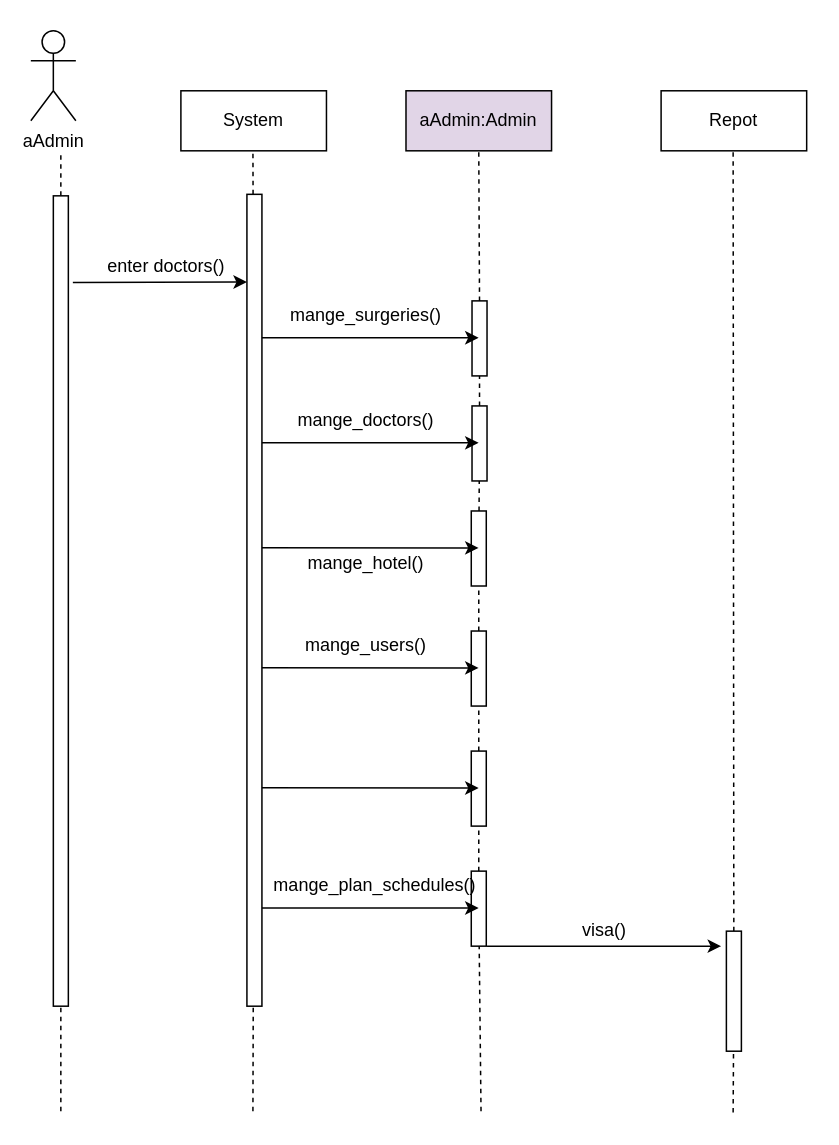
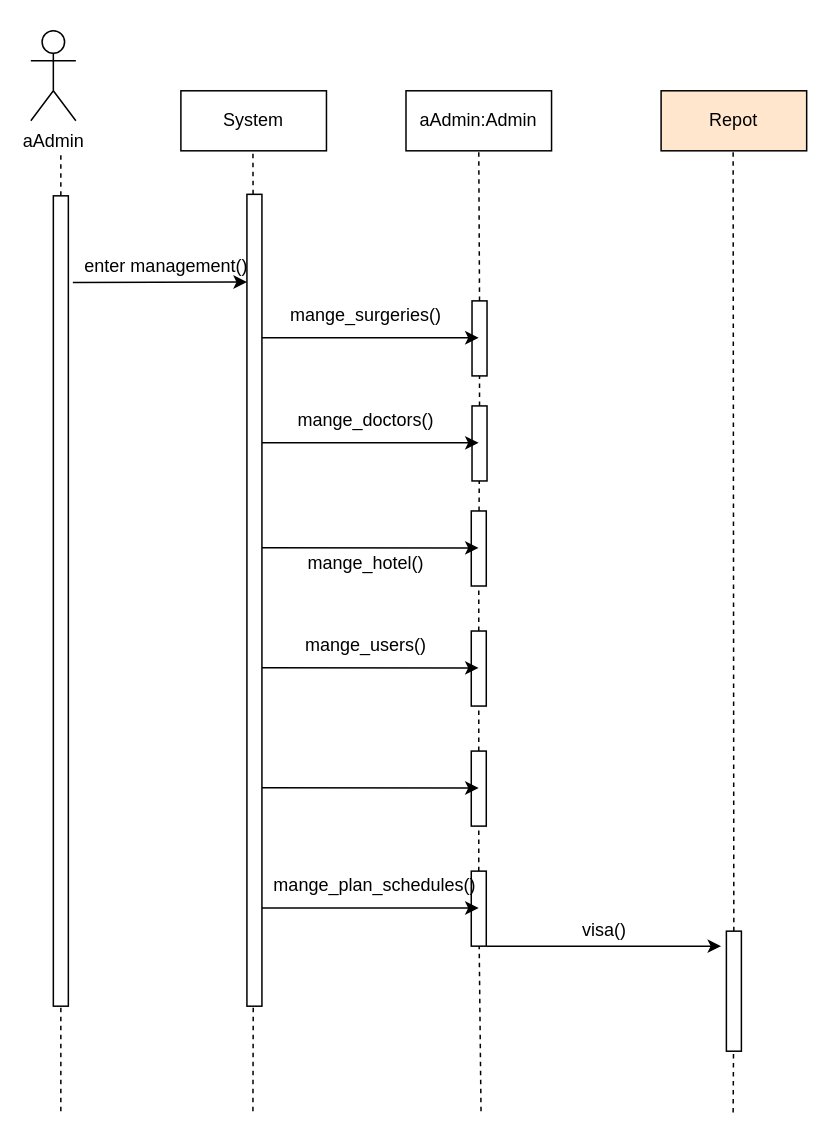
  <mxCell id="0" />
  <mxCell id="1" parent="0" />
  <mxCell id="2" value="aAdmin" style="shape=umlActor;verticalLabelPosition=bottom;labelBackgroundColor=#ffffff;verticalAlign=top;html=1;outlineConnect=0;" vertex="1" parent="1"><mxGeometry x="20" y="20" width="30" height="60" as="geometry" /></mxCell>
  <mxCell id="3" value="" style="endArrow=none;dashed=1;html=1;" edge="1" parent="1" source="4"><mxGeometry width="50" height="50" relative="1" as="geometry"><mxPoint x="40" y="470" as="sourcePoint" /><mxPoint x="40" y="100" as="targetPoint" /></mxGeometry></mxCell>
  <mxCell id="4" value="" style="rounded=0;whiteSpace=wrap;html=1;" vertex="1" parent="1"><mxGeometry x="35" y="130" width="10" height="540" as="geometry" /></mxCell>
  <mxCell id="5" value="" style="endArrow=none;dashed=1;html=1;" edge="1" parent="1" target="4"><mxGeometry width="50" height="50" relative="1" as="geometry"><mxPoint x="40" y="740" as="sourcePoint" /><mxPoint x="40" y="100" as="targetPoint" /></mxGeometry></mxCell>
  <mxCell id="6" value="" style="endArrow=none;dashed=1;html=1;" edge="1" parent="1" source="7"><mxGeometry width="50" height="50" relative="1" as="geometry"><mxPoint x="168" y="468.5" as="sourcePoint" /><mxPoint x="168" y="98.5" as="targetPoint" /></mxGeometry></mxCell>
  <mxCell id="7" value="" style="rounded=0;whiteSpace=wrap;html=1;" vertex="1" parent="1"><mxGeometry x="164" y="129" width="10" height="541" as="geometry" /></mxCell>
  <mxCell id="8" value="" style="endArrow=none;dashed=1;html=1;" edge="1" parent="1" target="7"><mxGeometry width="50" height="50" relative="1" as="geometry"><mxPoint x="168" y="740" as="sourcePoint" /><mxPoint x="168" y="98.5" as="targetPoint" /></mxGeometry></mxCell>
  <mxCell id="9" value="System" style="rounded=0;whiteSpace=wrap;html=1;" vertex="1" parent="1"><mxGeometry x="120" y="60" width="97" height="40" as="geometry" /></mxCell>
  <mxCell id="10" value="" style="endArrow=classic;html=1;exitX=1.3;exitY=0.107;exitDx=0;exitDy=0;exitPerimeter=0;entryX=0;entryY=0.108;entryDx=0;entryDy=0;entryPerimeter=0;" edge="1" parent="1" source="4" target="7"><mxGeometry width="50" height="50" relative="1" as="geometry"><mxPoint x="80" y="240" as="sourcePoint" /><mxPoint x="130" y="190" as="targetPoint" /></mxGeometry></mxCell>
- <mxCell id="11" value="enter doctors()" style="text;html=1;align=center;verticalAlign=middle;resizable=0;points=[];;autosize=1;" vertex="1" parent="1"><mxGeometry x="50" y="167" width="120" height="20" as="geometry" /></mxCell>
- <mxCell id="12" value="aAdmin:Admin" style="rounded=0;whiteSpace=wrap;html=1;fillColor=#e1d5e7;" vertex="1" parent="1"><mxGeometry x="270" y="60" width="97" height="40" as="geometry" /></mxCell>
+ <mxCell id="11" value="enter management()" style="text;html=1;align=center;verticalAlign=middle;resizable=0;points=[];;autosize=1;" vertex="1" parent="1"><mxGeometry x="50" y="167" width="120" height="20" as="geometry" /></mxCell>
+ <mxCell id="12" value="aAdmin:Admin" style="rounded=0;whiteSpace=wrap;html=1;" vertex="1" parent="1"><mxGeometry x="270" y="60" width="97" height="40" as="geometry" /></mxCell>
  <mxCell id="13" value="" style="rounded=0;whiteSpace=wrap;html=1;" vertex="1" parent="1"><mxGeometry x="314" y="200" width="10" height="50" as="geometry" /></mxCell>
  <mxCell id="14" value="" style="endArrow=none;dashed=1;html=1;" edge="1" parent="1" target="13" source="16"><mxGeometry width="50" height="50" relative="1" as="geometry"><mxPoint x="320" y="740" as="sourcePoint" /><mxPoint x="320" y="103.5" as="targetPoint" /></mxGeometry></mxCell>
  <mxCell id="15" value="" style="endArrow=none;dashed=1;html=1;exitX=0.5;exitY=0;exitDx=0;exitDy=0;" edge="1" parent="1" source="13"><mxGeometry width="50" height="50" relative="1" as="geometry"><mxPoint x="318.601" y="130.5" as="sourcePoint" /><mxPoint x="318.5" y="100" as="targetPoint" /></mxGeometry></mxCell>
  <mxCell id="16" value="" style="rounded=0;whiteSpace=wrap;html=1;" vertex="1" parent="1"><mxGeometry x="314" y="270" width="10" height="50" as="geometry" /></mxCell>
  <mxCell id="17" value="" style="endArrow=none;dashed=1;html=1;" edge="1" parent="1" source="18" target="16"><mxGeometry width="50" height="50" relative="1" as="geometry"><mxPoint x="320" y="740" as="sourcePoint" /><mxPoint x="319.049" y="250" as="targetPoint" /></mxGeometry></mxCell>
  <mxCell id="18" value="" style="rounded=0;whiteSpace=wrap;html=1;" vertex="1" parent="1"><mxGeometry x="313.5" y="340" width="10" height="50" as="geometry" /></mxCell>
  <mxCell id="19" value="" style="endArrow=none;dashed=1;html=1;" edge="1" parent="1" source="20" target="18"><mxGeometry width="50" height="50" relative="1" as="geometry"><mxPoint x="320" y="740" as="sourcePoint" /><mxPoint x="319.056" y="320" as="targetPoint" /></mxGeometry></mxCell>
  <mxCell id="20" value="" style="rounded=0;whiteSpace=wrap;html=1;" vertex="1" parent="1"><mxGeometry x="313.5" y="420" width="10" height="50" as="geometry" /></mxCell>
  <mxCell id="21" value="" style="endArrow=none;dashed=1;html=1;" edge="1" parent="1" source="22" target="20"><mxGeometry width="50" height="50" relative="1" as="geometry"><mxPoint x="320" y="740" as="sourcePoint" /><mxPoint x="318.6" y="390" as="targetPoint" /></mxGeometry></mxCell>
  <mxCell id="22" value="" style="rounded=0;whiteSpace=wrap;html=1;" vertex="1" parent="1"><mxGeometry x="313.5" y="500" width="10" height="50" as="geometry" /></mxCell>
  <mxCell id="23" value="" style="endArrow=none;dashed=1;html=1;" edge="1" parent="1" source="24" target="22"><mxGeometry width="50" height="50" relative="1" as="geometry"><mxPoint x="320" y="740" as="sourcePoint" /><mxPoint x="318.627" y="470" as="targetPoint" /></mxGeometry></mxCell>
  <mxCell id="24" value="" style="rounded=0;whiteSpace=wrap;html=1;" vertex="1" parent="1"><mxGeometry x="313.5" y="580" width="10" height="50" as="geometry" /></mxCell>
  <mxCell id="25" value="" style="endArrow=none;dashed=1;html=1;" edge="1" parent="1" target="24"><mxGeometry width="50" height="50" relative="1" as="geometry"><mxPoint x="320" y="740" as="sourcePoint" /><mxPoint x="318.674" y="550" as="targetPoint" /></mxGeometry></mxCell>
  <mxCell id="26" value="" style="endArrow=classic;html=1;entryX=0.04;entryY=0.222;entryDx=0;entryDy=0;entryPerimeter=0;" edge="1" parent="1"><mxGeometry width="50" height="50" relative="1" as="geometry"><mxPoint x="174" y="604.5" as="sourcePoint" /><mxPoint x="318.4" y="604.6" as="targetPoint" /></mxGeometry></mxCell>
  <mxCell id="27" value="" style="endArrow=classic;html=1;entryX=0.04;entryY=0.222;entryDx=0;entryDy=0;entryPerimeter=0;" edge="1" parent="1"><mxGeometry width="50" height="50" relative="1" as="geometry"><mxPoint x="174" y="524.5" as="sourcePoint" /><mxPoint x="318.4" y="524.6" as="targetPoint" /></mxGeometry></mxCell>
  <mxCell id="28" value="" style="endArrow=classic;html=1;entryX=0.04;entryY=0.222;entryDx=0;entryDy=0;entryPerimeter=0;" edge="1" parent="1"><mxGeometry width="50" height="50" relative="1" as="geometry"><mxPoint x="174" y="444.5" as="sourcePoint" /><mxPoint x="318.4" y="444.6" as="targetPoint" /></mxGeometry></mxCell>
  <mxCell id="29" value="" style="endArrow=classic;html=1;entryX=0.04;entryY=0.222;entryDx=0;entryDy=0;entryPerimeter=0;" edge="1" parent="1"><mxGeometry width="50" height="50" relative="1" as="geometry"><mxPoint x="174" y="364.5" as="sourcePoint" /><mxPoint x="318.4" y="364.6" as="targetPoint" /></mxGeometry></mxCell>
  <mxCell id="30" value="" style="endArrow=classic;html=1;entryX=0.04;entryY=0.222;entryDx=0;entryDy=0;entryPerimeter=0;" edge="1" parent="1"><mxGeometry width="50" height="50" relative="1" as="geometry"><mxPoint x="174" y="294.5" as="sourcePoint" /><mxPoint x="318.4" y="294.6" as="targetPoint" /></mxGeometry></mxCell>
  <mxCell id="31" value="" style="endArrow=classic;html=1;entryX=0.04;entryY=0.222;entryDx=0;entryDy=0;entryPerimeter=0;" edge="1" parent="1"><mxGeometry width="50" height="50" relative="1" as="geometry"><mxPoint x="174" y="224.5" as="sourcePoint" /><mxPoint x="318.4" y="224.6" as="targetPoint" /></mxGeometry></mxCell>
  <mxCell id="32" value="mange_surgeries()" style="text;html=1;align=center;verticalAlign=middle;resizable=0;points=[];;autosize=1;" vertex="1" parent="1"><mxGeometry x="183" y="200" width="120" height="20" as="geometry" /></mxCell>
  <mxCell id="33" value="mange_doctors()" style="text;html=1;align=center;verticalAlign=middle;resizable=0;points=[];;autosize=1;" vertex="1" parent="1"><mxGeometry x="188" y="270" width="110" height="20" as="geometry" /></mxCell>
  <mxCell id="34" value="mange_hotel()" style="text;html=1;align=center;verticalAlign=middle;resizable=0;points=[];;autosize=1;" vertex="1" parent="1"><mxGeometry x="198" y="365" width="90" height="20" as="geometry" /></mxCell>
  <mxCell id="35" value="mange_users()" style="text;html=1;align=center;verticalAlign=middle;resizable=0;points=[];;autosize=1;" vertex="1" parent="1"><mxGeometry x="193" y="420" width="100" height="20" as="geometry" /></mxCell>
  <mxCell id="36" value="mange_plan_schedules()" style="text;html=1;align=center;verticalAlign=middle;resizable=0;points=[];;autosize=1;" vertex="1" parent="1"><mxGeometry x="174" y="580" width="150" height="20" as="geometry" /></mxCell>
- <mxCell id="37" value="Repot" style="rounded=0;whiteSpace=wrap;html=1;" vertex="1" parent="1"><mxGeometry x="440" y="60" width="97" height="40" as="geometry" /></mxCell>
+ <mxCell id="37" value="Repot" style="rounded=0;whiteSpace=wrap;html=1;fillColor=#ffe6cc;" vertex="1" parent="1"><mxGeometry x="440" y="60" width="97" height="40" as="geometry" /></mxCell>
  <mxCell id="38" value="" style="endArrow=none;dashed=1;html=1;" edge="1" parent="1" source="39"><mxGeometry width="50" height="50" relative="1" as="geometry"><mxPoint x="488" y="740.8" as="sourcePoint" /><mxPoint x="488" y="100" as="targetPoint" /></mxGeometry></mxCell>
  <mxCell id="39" value="" style="rounded=0;whiteSpace=wrap;html=1;" vertex="1" parent="1"><mxGeometry x="483.5" y="620" width="10" height="80" as="geometry" /></mxCell>
  <mxCell id="40" value="" style="endArrow=none;dashed=1;html=1;" edge="1" parent="1" target="39"><mxGeometry width="50" height="50" relative="1" as="geometry"><mxPoint x="488" y="740.8" as="sourcePoint" /><mxPoint x="488" y="100" as="targetPoint" /></mxGeometry></mxCell>
  <mxCell id="41" value="" style="endArrow=classic;html=1;" edge="1" parent="1"><mxGeometry width="50" height="50" relative="1" as="geometry"><mxPoint x="324" y="630" as="sourcePoint" /><mxPoint x="480" y="630" as="targetPoint" /></mxGeometry></mxCell>
  <mxCell id="42" value="visa()" style="text;html=1;align=center;verticalAlign=middle;resizable=0;points=[];;autosize=1;" vertex="1" parent="1"><mxGeometry x="367" y="610" width="70" height="20" as="geometry" /></mxCell>
